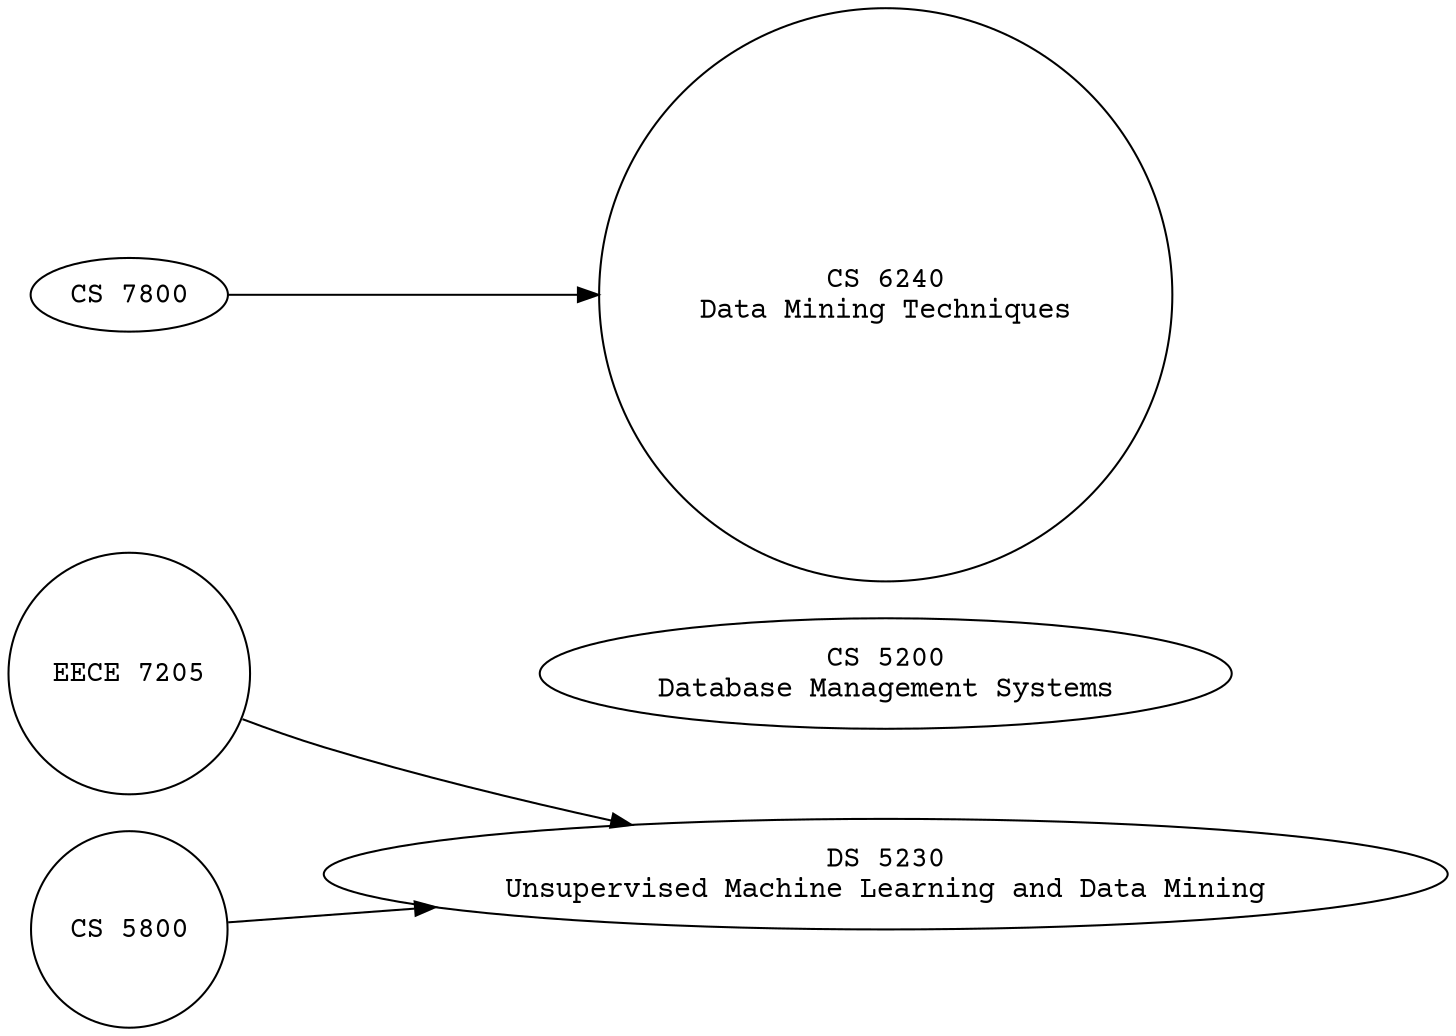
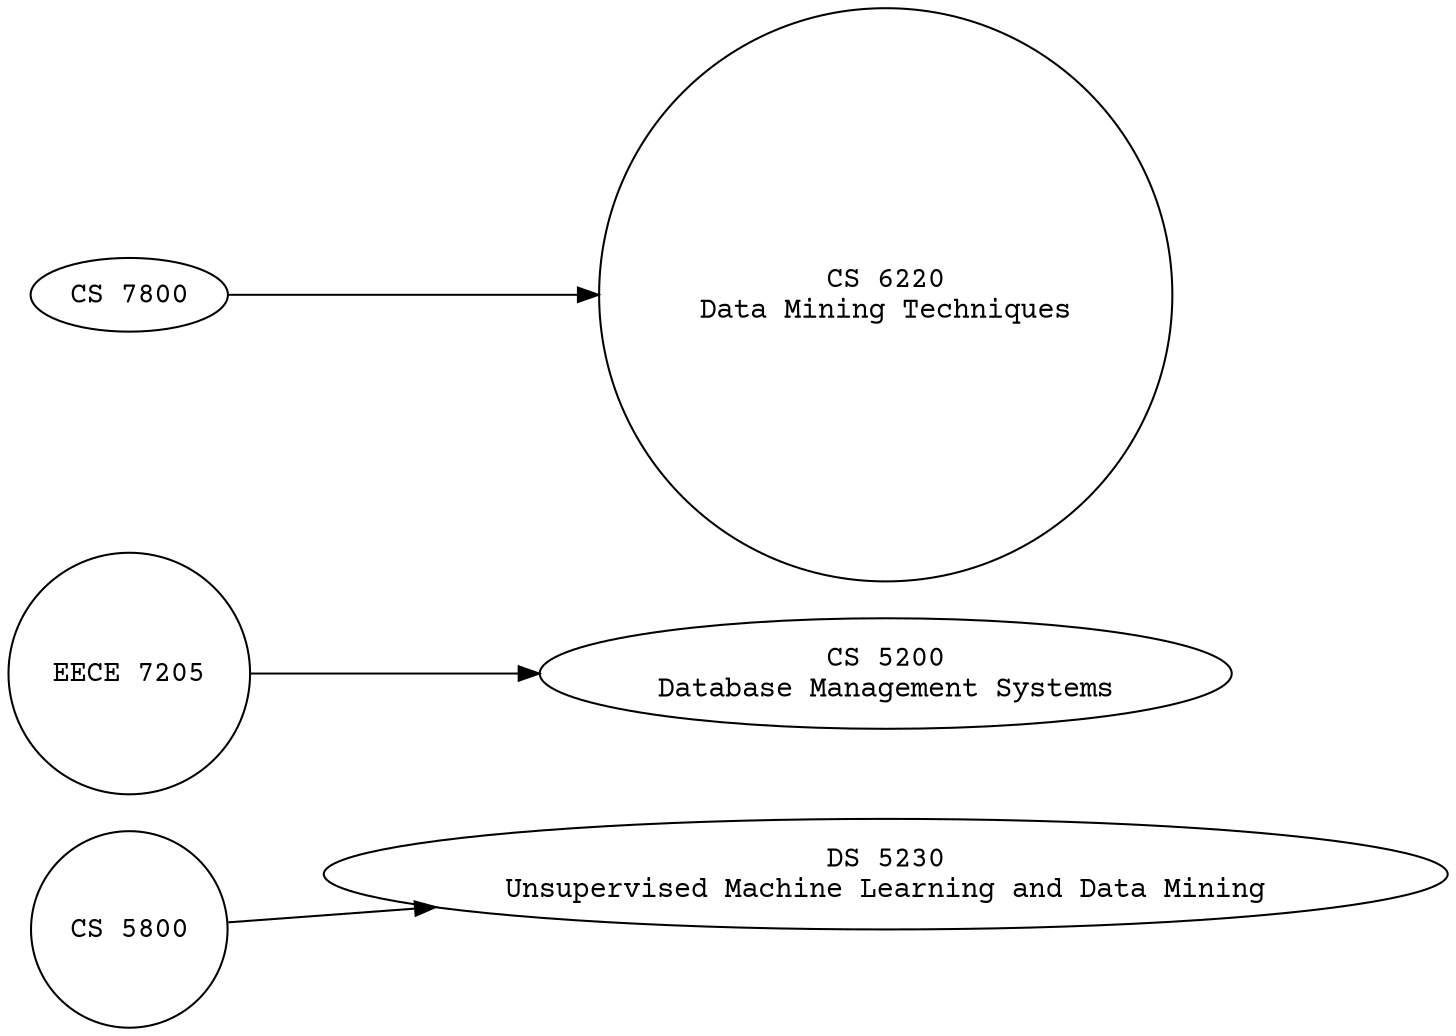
  digraph {
    fontname="Courier Prime"
    rankdir=LR
    node [fontname="Courier Prime" shape=ellipse]
    edge [fontname="Courier Prime"]
    n1 [label="CS 5200\nDatabase Management Systems"]
    n2 [label="CS 5800\n" shape=circle]
    n3 [label="DS 5230\nUnsupervised Machine Learning and Data Mining"]
-   n4 [label="CS 6240\nData Mining Techniques" shape=circle]
+   n4 [label="CS 6220\nData Mining Techniques" shape=circle]
    n5 [label="CS 7800\n"]
    n6 [label="EECE 7205\n" shape=circle]
    n2 -> n3
    n5 -> n4
-   n6 -> n3
+   n6 -> n1
  }
